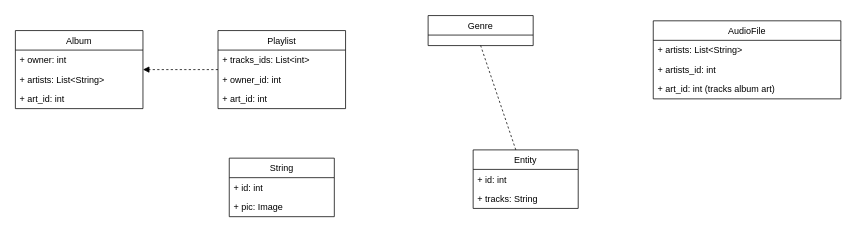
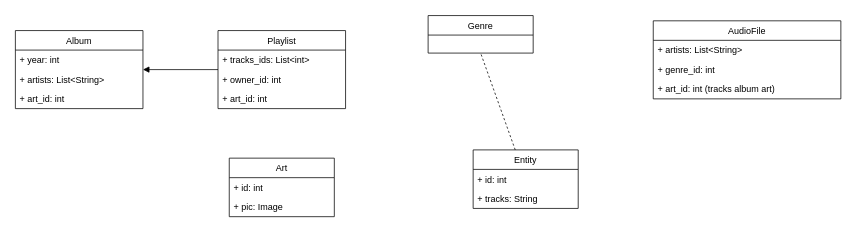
  <mxCell id="0" />
  <mxCell id="1" parent="0" />
  <mxCell id="2" style="rounded=0;orthogonalLoop=1;jettySize=auto;html=1;entryX=0.5;entryY=1;entryDx=0;entryDy=0;dashed=1;endArrow=none;" edge="1" parent="1" source="7" target="10"><mxGeometry relative="1" as="geometry" /></mxCell>
  <mxCell id="3" value="Playlist" style="swimlane;fontStyle=0;childLayout=stackLayout;horizontal=1;startSize=26;fillColor=none;horizontalStack=0;resizeParent=1;resizeParentMax=0;resizeLast=0;collapsible=1;marginBottom=0;" vertex="1" parent="1"><mxGeometry x="290" y="40" width="170" height="104" as="geometry" /></mxCell>
  <mxCell id="4" value="+ tracks_ids: List&lt;int&gt;" style="text;strokeColor=none;fillColor=none;align=left;verticalAlign=top;spacingLeft=4;spacingRight=4;overflow=hidden;rotatable=0;points=[[0,0.5],[1,0.5]];portConstraint=eastwest;" vertex="1" parent="3"><mxGeometry y="26" width="170" height="26" as="geometry" /></mxCell>
  <mxCell id="5" value="+ owner_id: int" style="text;strokeColor=none;fillColor=none;align=left;verticalAlign=top;spacingLeft=4;spacingRight=4;overflow=hidden;rotatable=0;points=[[0,0.5],[1,0.5]];portConstraint=eastwest;" vertex="1" parent="3"><mxGeometry y="52" width="170" height="26" as="geometry" /></mxCell>
  <mxCell id="6" value="+ art_id: int" style="text;strokeColor=none;fillColor=none;align=left;verticalAlign=top;spacingLeft=4;spacingRight=4;overflow=hidden;rotatable=0;points=[[0,0.5],[1,0.5]];portConstraint=eastwest;" vertex="1" parent="3"><mxGeometry y="78" width="170" height="26" as="geometry" /></mxCell>
  <mxCell id="7" value="Entity" style="swimlane;fontStyle=0;childLayout=stackLayout;horizontal=1;startSize=26;fillColor=none;horizontalStack=0;resizeParent=1;resizeParentMax=0;resizeLast=0;collapsible=1;marginBottom=0;" vertex="1" parent="1"><mxGeometry x="630" y="199" width="140" height="78" as="geometry" /></mxCell>
  <mxCell id="8" value="+ id: int" style="text;strokeColor=none;fillColor=none;align=left;verticalAlign=top;spacingLeft=4;spacingRight=4;overflow=hidden;rotatable=0;points=[[0,0.5],[1,0.5]];portConstraint=eastwest;" vertex="1" parent="7"><mxGeometry y="26" width="140" height="26" as="geometry" /></mxCell>
  <mxCell id="9" value="+ tracks: String" style="text;strokeColor=none;fillColor=none;align=left;verticalAlign=top;spacingLeft=4;spacingRight=4;overflow=hidden;rotatable=0;points=[[0,0.5],[1,0.5]];portConstraint=eastwest;" vertex="1" parent="7"><mxGeometry y="52" width="140" height="26" as="geometry" /></mxCell>
- <mxCell id="10" value="Genre" style="swimlane;fontStyle=0;childLayout=stackLayout;horizontal=1;startSize=26;fillColor=none;horizontalStack=0;resizeParent=1;resizeParentMax=0;resizeLast=0;collapsible=1;marginBottom=0;" vertex="1" parent="1"><mxGeometry x="570" y="20" width="140" height="40" as="geometry" /></mxCell>
- <mxCell id="11" value="" style="endArrow=block;endFill=1;html=1;align=left;verticalAlign=top;dashed=1;" edge="1" parent="1" source="3" target="20"><mxGeometry x="-1" relative="1" as="geometry"><mxPoint x="300" y="30" as="sourcePoint" /><mxPoint x="460" y="30" as="targetPoint" /></mxGeometry></mxCell>
+ <mxCell id="10" value="Genre" style="swimlane;fontStyle=0;childLayout=stackLayout;horizontal=1;startSize=26;fillColor=none;horizontalStack=0;resizeParent=1;resizeParentMax=0;resizeLast=0;collapsible=1;marginBottom=0;" vertex="1" parent="1"><mxGeometry x="570" y="20" width="140" height="50" as="geometry" /></mxCell>
+ <mxCell id="11" value="" style="endArrow=block;endFill=1;html=1;align=left;verticalAlign=top;" edge="1" parent="1" source="3" target="20"><mxGeometry x="-1" relative="1" as="geometry"><mxPoint x="300" y="30" as="sourcePoint" /><mxPoint x="460" y="30" as="targetPoint" /></mxGeometry></mxCell>
  <mxCell id="12" value="" style="resizable=0;html=1;align=left;verticalAlign=bottom;labelBackgroundColor=#ffffff;fontSize=10;" connectable="0" vertex="1" parent="11"><mxGeometry x="-1" relative="1" as="geometry" /></mxCell>
  <mxCell id="13" value="AudioFile" style="swimlane;fontStyle=0;childLayout=stackLayout;horizontal=1;startSize=26;fillColor=none;horizontalStack=0;resizeParent=1;resizeParentMax=0;resizeLast=0;collapsible=1;marginBottom=0;" vertex="1" parent="1"><mxGeometry x="870" y="27" width="250" height="104" as="geometry" /></mxCell>
  <mxCell id="14" value="+ artists: List&lt;String&gt;" style="text;strokeColor=none;fillColor=none;align=left;verticalAlign=top;spacingLeft=4;spacingRight=4;overflow=hidden;rotatable=0;points=[[0,0.5],[1,0.5]];portConstraint=eastwest;" vertex="1" parent="13"><mxGeometry y="26" width="250" height="26" as="geometry" /></mxCell>
- <mxCell id="15" value="+ artists_id: int" style="text;strokeColor=none;fillColor=none;align=left;verticalAlign=top;spacingLeft=4;spacingRight=4;overflow=hidden;rotatable=0;points=[[0,0.5],[1,0.5]];portConstraint=eastwest;" vertex="1" parent="13"><mxGeometry y="52" width="250" height="26" as="geometry" /></mxCell>
+ <mxCell id="15" value="+ genre_id: int" style="text;strokeColor=none;fillColor=none;align=left;verticalAlign=top;spacingLeft=4;spacingRight=4;overflow=hidden;rotatable=0;points=[[0,0.5],[1,0.5]];portConstraint=eastwest;" vertex="1" parent="13"><mxGeometry y="52" width="250" height="26" as="geometry" /></mxCell>
  <mxCell id="16" value="+ art_id: int (tracks album art)" style="text;strokeColor=none;fillColor=none;align=left;verticalAlign=top;spacingLeft=4;spacingRight=4;overflow=hidden;rotatable=0;points=[[0,0.5],[1,0.5]];portConstraint=eastwest;" vertex="1" parent="13"><mxGeometry y="78" width="250" height="26" as="geometry" /></mxCell>
- <mxCell id="17" value="String" style="swimlane;fontStyle=0;childLayout=stackLayout;horizontal=1;startSize=26;fillColor=none;horizontalStack=0;resizeParent=1;resizeParentMax=0;resizeLast=0;collapsible=1;marginBottom=0;" vertex="1" parent="1"><mxGeometry x="305" y="210" width="140" height="78" as="geometry" /></mxCell>
+ <mxCell id="17" value="Art" style="swimlane;fontStyle=0;childLayout=stackLayout;horizontal=1;startSize=26;fillColor=none;horizontalStack=0;resizeParent=1;resizeParentMax=0;resizeLast=0;collapsible=1;marginBottom=0;" vertex="1" parent="1"><mxGeometry x="305" y="210" width="140" height="78" as="geometry" /></mxCell>
  <mxCell id="18" value="+ id: int" style="text;strokeColor=none;fillColor=none;align=left;verticalAlign=top;spacingLeft=4;spacingRight=4;overflow=hidden;rotatable=0;points=[[0,0.5],[1,0.5]];portConstraint=eastwest;" vertex="1" parent="17"><mxGeometry y="26" width="140" height="26" as="geometry" /></mxCell>
  <mxCell id="19" value="+ pic: Image" style="text;strokeColor=none;fillColor=none;align=left;verticalAlign=top;spacingLeft=4;spacingRight=4;overflow=hidden;rotatable=0;points=[[0,0.5],[1,0.5]];portConstraint=eastwest;" vertex="1" parent="17"><mxGeometry y="52" width="140" height="26" as="geometry" /></mxCell>
  <mxCell id="20" value="Album" style="swimlane;fontStyle=0;childLayout=stackLayout;horizontal=1;startSize=26;fillColor=none;horizontalStack=0;resizeParent=1;resizeParentMax=0;resizeLast=0;collapsible=1;marginBottom=0;" vertex="1" parent="1"><mxGeometry x="20" y="40" width="170" height="104" as="geometry" /></mxCell>
- <mxCell id="21" value="+ owner: int" style="text;strokeColor=none;fillColor=none;align=left;verticalAlign=top;spacingLeft=4;spacingRight=4;overflow=hidden;rotatable=0;points=[[0,0.5],[1,0.5]];portConstraint=eastwest;" vertex="1" parent="20"><mxGeometry y="26" width="170" height="26" as="geometry" /></mxCell>
+ <mxCell id="21" value="+ year: int" style="text;strokeColor=none;fillColor=none;align=left;verticalAlign=top;spacingLeft=4;spacingRight=4;overflow=hidden;rotatable=0;points=[[0,0.5],[1,0.5]];portConstraint=eastwest;" vertex="1" parent="20"><mxGeometry y="26" width="170" height="26" as="geometry" /></mxCell>
  <mxCell id="22" value="+ artists: List&lt;String&gt;" style="text;strokeColor=none;fillColor=none;align=left;verticalAlign=top;spacingLeft=4;spacingRight=4;overflow=hidden;rotatable=0;points=[[0,0.5],[1,0.5]];portConstraint=eastwest;" vertex="1" parent="20"><mxGeometry y="52" width="170" height="26" as="geometry" /></mxCell>
  <mxCell id="23" value="+ art_id: int" style="text;strokeColor=none;fillColor=none;align=left;verticalAlign=top;spacingLeft=4;spacingRight=4;overflow=hidden;rotatable=0;points=[[0,0.5],[1,0.5]];portConstraint=eastwest;" vertex="1" parent="20"><mxGeometry y="78" width="170" height="26" as="geometry" /></mxCell>
